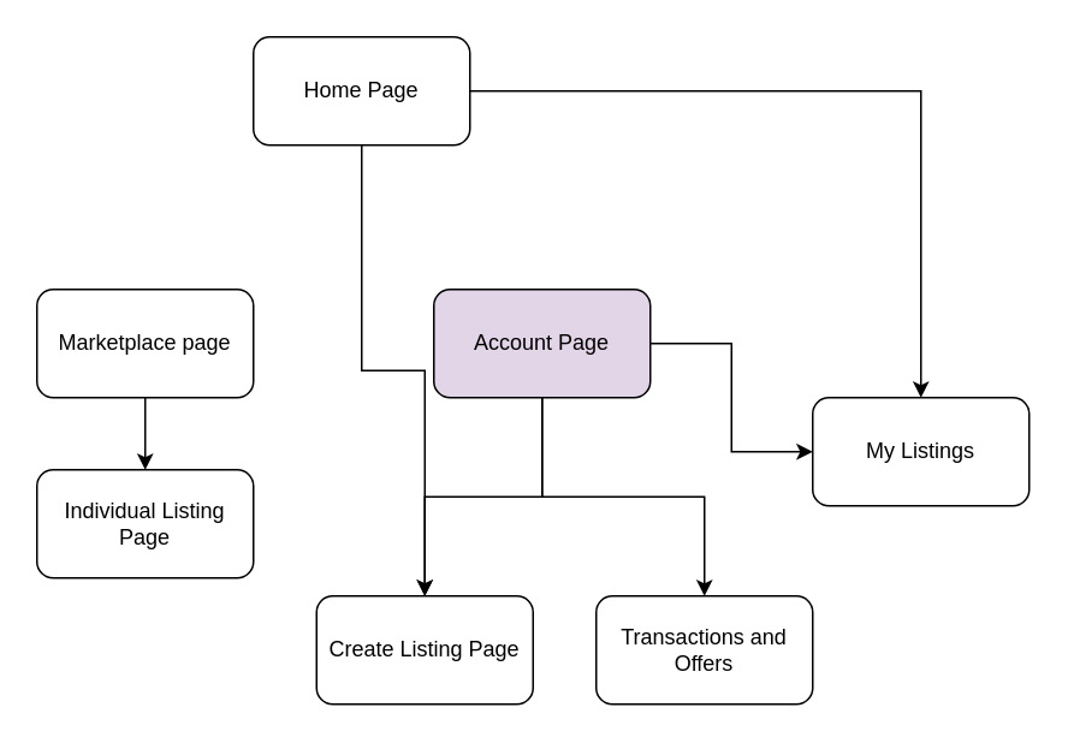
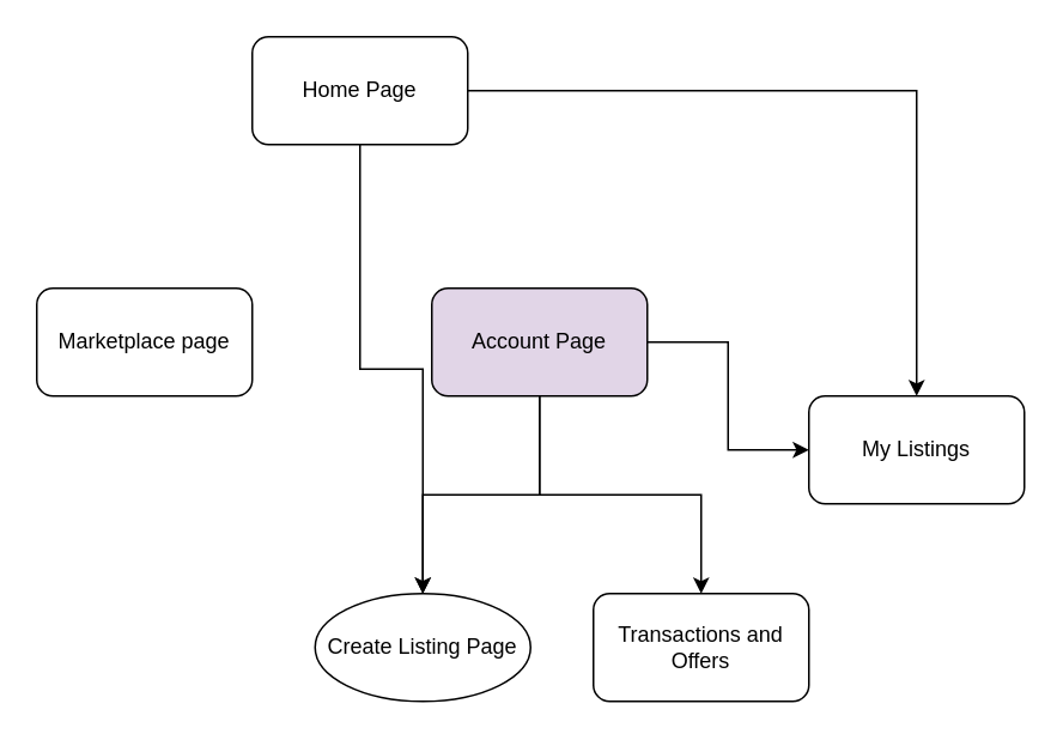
  <mxCell id="0" />
  <mxCell id="1" parent="0" />
  <mxCell id="2" style="edgeStyle=orthogonalEdgeStyle;rounded=0;orthogonalLoop=1;jettySize=auto;html=1;" edge="1" parent="1" source="4" target="13"><mxGeometry relative="1" as="geometry" /></mxCell>
  <mxCell id="3" style="edgeStyle=orthogonalEdgeStyle;rounded=0;orthogonalLoop=1;jettySize=auto;html=1;" edge="1" parent="1" source="4" target="12"><mxGeometry relative="1" as="geometry" /></mxCell>
  <mxCell id="4" value="Home Page" style="rounded=1;whiteSpace=wrap;html=1;" vertex="1" parent="1"><mxGeometry x="140" y="20" width="120" height="60" as="geometry" /></mxCell>
- <mxCell id="5" style="edgeStyle=orthogonalEdgeStyle;rounded=0;orthogonalLoop=1;jettySize=auto;html=1;" edge="1" parent="1" source="6" target="7"><mxGeometry relative="1" as="geometry" /></mxCell>
  <mxCell id="6" value="Marketplace page" style="rounded=1;whiteSpace=wrap;html=1;" vertex="1" parent="1"><mxGeometry x="20" y="160" width="120" height="60" as="geometry" /></mxCell>
- <mxCell id="7" value="Individual Listing Page" style="rounded=1;whiteSpace=wrap;html=1;" vertex="1" parent="1"><mxGeometry x="20" y="260" width="120" height="60" as="geometry" /></mxCell>
  <mxCell id="8" style="edgeStyle=orthogonalEdgeStyle;rounded=0;orthogonalLoop=1;jettySize=auto;html=1;entryX=0;entryY=0.5;entryDx=0;entryDy=0;" edge="1" parent="1" source="11" target="13"><mxGeometry relative="1" as="geometry" /></mxCell>
  <mxCell id="9" style="edgeStyle=orthogonalEdgeStyle;rounded=0;orthogonalLoop=1;jettySize=auto;html=1;entryX=0.5;entryY=0;entryDx=0;entryDy=0;" edge="1" parent="1" source="11" target="12"><mxGeometry relative="1" as="geometry" /></mxCell>
  <mxCell id="10" style="edgeStyle=orthogonalEdgeStyle;rounded=0;orthogonalLoop=1;jettySize=auto;html=1;entryX=0.5;entryY=0;entryDx=0;entryDy=0;" edge="1" parent="1" source="11" target="14"><mxGeometry relative="1" as="geometry" /></mxCell>
  <mxCell id="11" value="Account Page" style="rounded=1;whiteSpace=wrap;html=1;fillColor=#e1d5e7;" vertex="1" parent="1"><mxGeometry x="240" y="160" width="120" height="60" as="geometry" /></mxCell>
- <mxCell id="12" value="Create Listing Page" style="rounded=1;whiteSpace=wrap;html=1;" vertex="1" parent="1"><mxGeometry x="175" y="330" width="120" height="60" as="geometry" /></mxCell>
+ <mxCell id="12" value="Create Listing Page" style="ellipse;whiteSpace=wrap;html=1;" vertex="1" parent="1"><mxGeometry x="175" y="330" width="120" height="60" as="geometry" /></mxCell>
  <mxCell id="13" value="My Listings" style="rounded=1;whiteSpace=wrap;html=1;" vertex="1" parent="1"><mxGeometry x="450" y="220" width="120" height="60" as="geometry" /></mxCell>
  <mxCell id="14" value="Transactions and Offers" style="rounded=1;whiteSpace=wrap;html=1;" vertex="1" parent="1"><mxGeometry x="330" y="330" width="120" height="60" as="geometry" /></mxCell>
